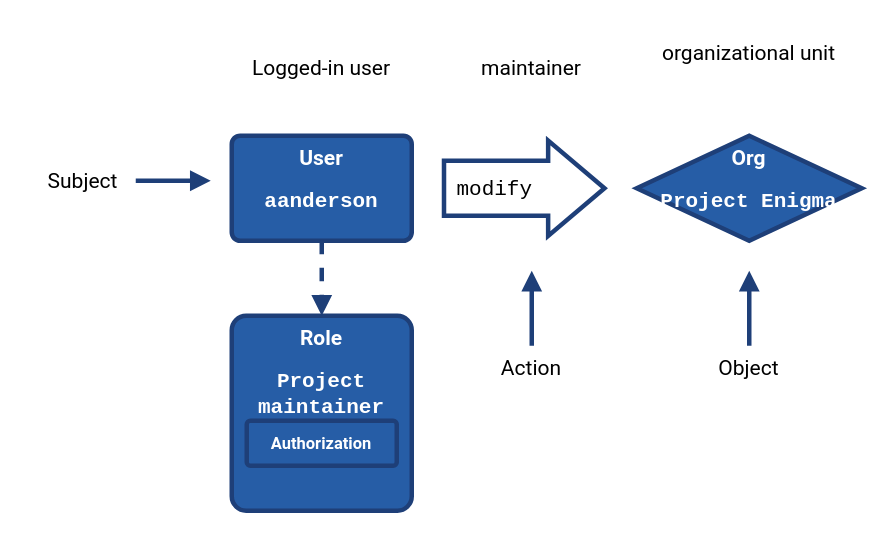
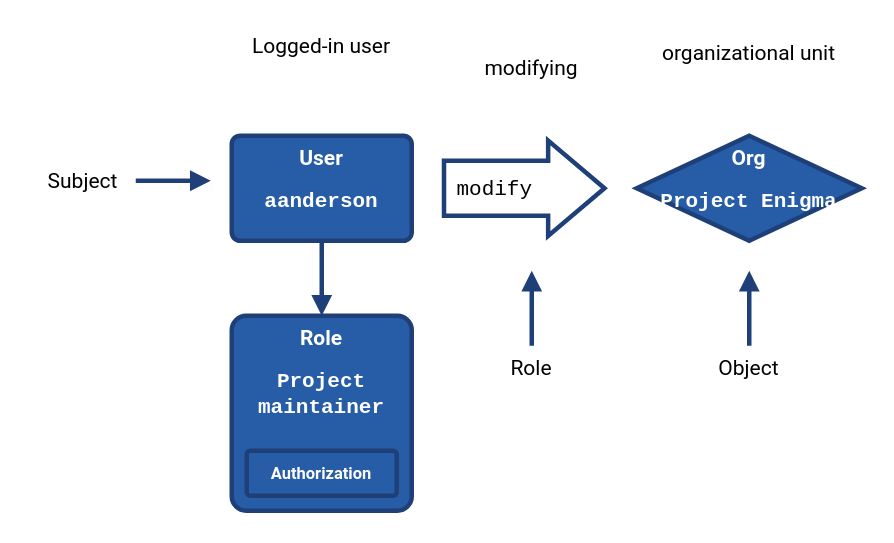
  <mxCell id="0" />
  <mxCell id="1" parent="0" />
  <mxCell id="2" value="&lt;font color=&quot;#ffffff&quot; face=&quot;Roboto&quot; data-font-src=&quot;https://fonts.googleapis.com/css?family=Roboto&quot; style=&quot;line-height: 125%; font-size: 14px;&quot;&gt;User&lt;br&gt;&lt;/font&gt;&lt;p&gt;&lt;font face=&quot;Courier New&quot; color=&quot;#ffffff&quot; data-font-src=&quot;https://fonts.googleapis.com/css?family=Roboto&quot; style=&quot;line-height: 125%; font-size: 14px;&quot;&gt;aanderson&lt;/font&gt;&lt;/p&gt;" style="rounded=1;whiteSpace=wrap;html=1;strokeWidth=3;arcSize=8;strokeColor=#1E3F78;fillColor=#265DA6;fontStyle=1;spacing=2;fontSize=11;verticalAlign=top;" vertex="1" parent="1"><mxGeometry x="154" y="90" width="120" height="70" as="geometry" /></mxCell>
  <mxCell id="3" value="&lt;font color=&quot;#ffffff&quot; face=&quot;Roboto&quot; data-font-src=&quot;https://fonts.googleapis.com/css?family=Roboto&quot; style=&quot;line-height: 125%; font-size: 14px;&quot;&gt;Org&lt;br&gt;&lt;/font&gt;&lt;p&gt;&lt;font face=&quot;Courier New&quot; color=&quot;#ffffff&quot; data-font-src=&quot;https://fonts.googleapis.com/css?family=Roboto&quot; style=&quot;line-height: 125%; font-size: 14px;&quot;&gt;Project Enigma&lt;/font&gt;&lt;/p&gt;" style="rhombus;whiteSpace=wrap;html=1;strokeWidth=3;arcSize=8;strokeColor=#1E3F78;fillColor=#265DA6;fontStyle=1;spacing=2;fontSize=11;verticalAlign=top;" vertex="1" parent="1"><mxGeometry x="424" y="90" width="150" height="70" as="geometry" /></mxCell>
  <mxCell id="4" value="" style="shape=flexArrow;endArrow=classic;html=1;rounded=0;fontFamily=Courier New;fontSize=14;width=34.762;endSize=11.524;endWidth=23.923;strokeColor=#1E3F78;strokeWidth=3;" edge="1" parent="1"><mxGeometry width="50" height="50" relative="1" as="geometry"><mxPoint x="294" y="125" as="sourcePoint" /><mxPoint x="404" y="125" as="targetPoint" /></mxGeometry></mxCell>
  <mxCell id="5" value="modify" style="edgeLabel;html=1;align=center;verticalAlign=middle;resizable=0;points=[];fontSize=14;fontFamily=Courier New;" vertex="1" connectable="0" parent="4"><mxGeometry x="-0.373" relative="1" as="geometry"><mxPoint as="offset" /></mxGeometry></mxCell>
- <mxCell id="6" value="Logged-in user" style="text;html=1;strokeColor=none;fillColor=none;align=center;verticalAlign=middle;whiteSpace=wrap;rounded=0;fontFamily=Roboto;fontSize=14;fontSource=https%3A%2F%2Ffonts.googleapis.com%2Fcss%3Ffamily%3DRoboto;" vertex="1" parent="1"><mxGeometry x="154" y="30" width="120" height="30" as="geometry" /></mxCell>
+ <mxCell id="6" value="Logged-in user" style="text;html=1;strokeColor=none;fillColor=none;align=center;verticalAlign=middle;whiteSpace=wrap;rounded=0;fontFamily=Roboto;fontSize=14;fontSource=https%3A%2F%2Ffonts.googleapis.com%2Fcss%3Ffamily%3DRoboto;" vertex="1" parent="1"><mxGeometry x="154" y="15" width="120" height="30" as="geometry" /></mxCell>
  <mxCell id="7" value="organizational unit" style="text;html=1;strokeColor=none;fillColor=none;align=center;verticalAlign=middle;whiteSpace=wrap;rounded=0;fontFamily=Roboto;fontSize=14;fontSource=https%3A%2F%2Ffonts.googleapis.com%2Fcss%3Ffamily%3DRoboto;" vertex="1" parent="1"><mxGeometry x="424" y="20" width="150" height="30" as="geometry" /></mxCell>
- <mxCell id="8" value="maintainer" style="text;html=1;strokeColor=none;fillColor=none;align=center;verticalAlign=middle;whiteSpace=wrap;rounded=0;fontFamily=Roboto;fontSize=14;fontSource=https%3A%2F%2Ffonts.googleapis.com%2Fcss%3Ffamily%3DRoboto;" vertex="1" parent="1"><mxGeometry x="294" y="30" width="120" height="30" as="geometry" /></mxCell>
+ <mxCell id="8" value="modifying" style="text;html=1;strokeColor=none;fillColor=none;align=center;verticalAlign=middle;whiteSpace=wrap;rounded=0;fontFamily=Roboto;fontSize=14;fontSource=https%3A%2F%2Ffonts.googleapis.com%2Fcss%3Ffamily%3DRoboto;" vertex="1" parent="1"><mxGeometry x="294" y="30" width="120" height="30" as="geometry" /></mxCell>
  <mxCell id="9" value="Subject" style="text;html=1;strokeColor=none;fillColor=none;align=center;verticalAlign=middle;whiteSpace=wrap;rounded=0;fontFamily=Roboto;fontSize=14;fontSource=https%3A%2F%2Ffonts.googleapis.com%2Fcss%3Ffamily%3DRoboto;" vertex="1" parent="1"><mxGeometry x="20" y="110" width="70" height="20" as="geometry" /></mxCell>
  <mxCell id="10" value="" style="endArrow=block;html=1;strokeWidth=3;strokeColor=#1E3F78;endFill=1;rounded=0;fontFamily=Roboto;fontSource=https%3A%2F%2Ffonts.googleapis.com%2Fcss%3Ffamily%3DRoboto;fontSize=14;" edge="1" parent="1"><mxGeometry width="50" height="50" relative="1" as="geometry"><mxPoint x="90" y="120" as="sourcePoint" /><mxPoint x="140" y="120" as="targetPoint" /></mxGeometry></mxCell>
  <mxCell id="11" value="Object" style="text;html=1;strokeColor=none;fillColor=none;align=center;verticalAlign=middle;whiteSpace=wrap;rounded=0;fontFamily=Roboto;fontSize=14;fontSource=https%3A%2F%2Ffonts.googleapis.com%2Fcss%3Ffamily%3DRoboto;" vertex="1" parent="1"><mxGeometry x="439" y="230" width="120" height="30" as="geometry" /></mxCell>
  <mxCell id="12" value="" style="endArrow=block;html=1;strokeWidth=3;strokeColor=#1E3F78;endFill=1;rounded=0;fontFamily=Roboto;fontSource=https%3A%2F%2Ffonts.googleapis.com%2Fcss%3Ffamily%3DRoboto;fontSize=14;" edge="1" parent="1"><mxGeometry width="50" height="50" relative="1" as="geometry"><mxPoint x="499" y="230" as="sourcePoint" /><mxPoint x="499" y="180" as="targetPoint" /></mxGeometry></mxCell>
- <mxCell id="13" value="Action" style="text;html=1;strokeColor=none;fillColor=none;align=center;verticalAlign=middle;whiteSpace=wrap;rounded=0;fontFamily=Roboto;fontSize=14;fontSource=https%3A%2F%2Ffonts.googleapis.com%2Fcss%3Ffamily%3DRoboto;" vertex="1" parent="1"><mxGeometry x="294" y="230" width="120" height="30" as="geometry" /></mxCell>
+ <mxCell id="13" value="Role" style="text;html=1;strokeColor=none;fillColor=none;align=center;verticalAlign=middle;whiteSpace=wrap;rounded=0;fontFamily=Roboto;fontSize=14;fontSource=https%3A%2F%2Ffonts.googleapis.com%2Fcss%3Ffamily%3DRoboto;" vertex="1" parent="1"><mxGeometry x="294" y="230" width="120" height="30" as="geometry" /></mxCell>
  <mxCell id="14" value="" style="endArrow=block;html=1;strokeWidth=3;strokeColor=#1E3F78;endFill=1;rounded=0;fontFamily=Roboto;fontSource=https%3A%2F%2Ffonts.googleapis.com%2Fcss%3Ffamily%3DRoboto;fontSize=14;" edge="1" parent="1"><mxGeometry width="50" height="50" relative="1" as="geometry"><mxPoint x="354" y="230" as="sourcePoint" /><mxPoint x="354" y="180" as="targetPoint" /></mxGeometry></mxCell>
  <mxCell id="15" value="&lt;font color=&quot;#ffffff&quot; face=&quot;Roboto&quot; data-font-src=&quot;https://fonts.googleapis.com/css?family=Roboto&quot; style=&quot;line-height: 125%; font-size: 14px;&quot;&gt;Role&lt;br&gt;&lt;/font&gt;&lt;p&gt;&lt;font face=&quot;Courier New&quot; color=&quot;#ffffff&quot; data-font-src=&quot;https://fonts.googleapis.com/css?family=Roboto&quot; style=&quot;line-height: 125%; font-size: 14px;&quot;&gt;Project maintainer&lt;/font&gt;&lt;/p&gt;" style="rounded=1;whiteSpace=wrap;html=1;strokeWidth=3;arcSize=8;strokeColor=#1E3F78;fillColor=#265DA6;fontStyle=1;spacing=2;fontSize=11;verticalAlign=top;" vertex="1" parent="1"><mxGeometry x="154" y="210" width="120" height="130" as="geometry" /></mxCell>
- <mxCell id="16" value="" style="endArrow=block;html=1;strokeWidth=3;strokeColor=#1E3F78;endFill=1;rounded=0;fontFamily=Roboto;fontSource=https%3A%2F%2Ffonts.googleapis.com%2Fcss%3Ffamily%3DRoboto;fontSize=14;exitX=0.5;exitY=1;exitDx=0;exitDy=0;entryX=0.5;entryY=0;entryDx=0;entryDy=0;dashed=1;" edge="1" parent="1" source="2" target="15"><mxGeometry width="50" height="50" relative="1" as="geometry"><mxPoint x="434" y="180" as="sourcePoint" /><mxPoint x="484" y="130" as="targetPoint" /></mxGeometry></mxCell>
- <mxCell id="17" value="&lt;font color=&quot;#ffffff&quot; face=&quot;Roboto&quot; data-font-src=&quot;https://fonts.googleapis.com/css?family=Roboto&quot; style=&quot;font-size: 11px; line-height: 125%;&quot;&gt;Authorization&lt;/font&gt;" style="rounded=1;whiteSpace=wrap;html=1;strokeWidth=3;arcSize=8;strokeColor=#1E3F78;fillColor=#265DA6;fontStyle=1;spacing=2;fontSize=11;fontFamily=Roboto;fontSource=https%3A%2F%2Ffonts.googleapis.com%2Fcss%3Ffamily%3DRoboto;" vertex="1" parent="1"><mxGeometry x="164" y="280" width="100" height="30" as="geometry" /></mxCell>
+ <mxCell id="16" value="" style="endArrow=block;html=1;strokeWidth=3;strokeColor=#1E3F78;endFill=1;rounded=0;fontFamily=Roboto;fontSource=https%3A%2F%2Ffonts.googleapis.com%2Fcss%3Ffamily%3DRoboto;fontSize=14;exitX=0.5;exitY=1;exitDx=0;exitDy=0;entryX=0.5;entryY=0;entryDx=0;entryDy=0;" edge="1" parent="1" source="2" target="15"><mxGeometry width="50" height="50" relative="1" as="geometry"><mxPoint x="434" y="180" as="sourcePoint" /><mxPoint x="484" y="130" as="targetPoint" /></mxGeometry></mxCell>
+ <mxCell id="17" value="&lt;font color=&quot;#ffffff&quot; face=&quot;Roboto&quot; data-font-src=&quot;https://fonts.googleapis.com/css?family=Roboto&quot; style=&quot;font-size: 11px; line-height: 125%;&quot;&gt;Authorization&lt;/font&gt;" style="rounded=1;whiteSpace=wrap;html=1;strokeWidth=3;arcSize=8;strokeColor=#1E3F78;fillColor=#265DA6;fontStyle=1;spacing=2;fontSize=11;fontFamily=Roboto;fontSource=https%3A%2F%2Ffonts.googleapis.com%2Fcss%3Ffamily%3DRoboto;" vertex="1" parent="1"><mxGeometry x="164" y="300" width="100" height="30" as="geometry" /></mxCell>
